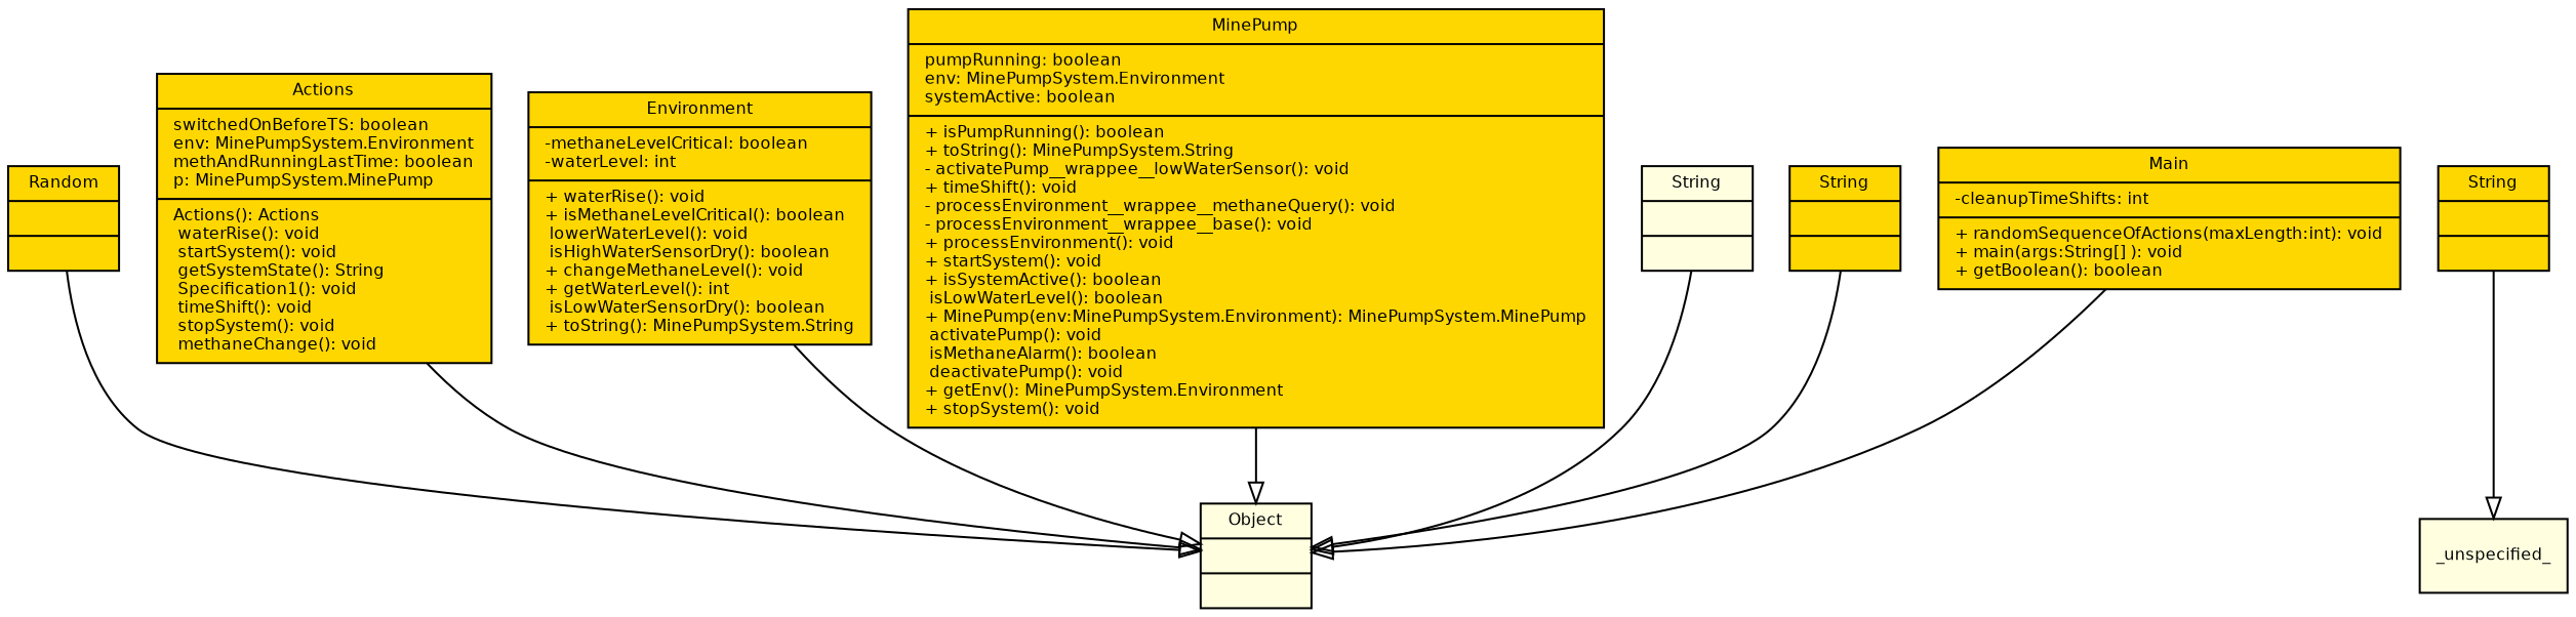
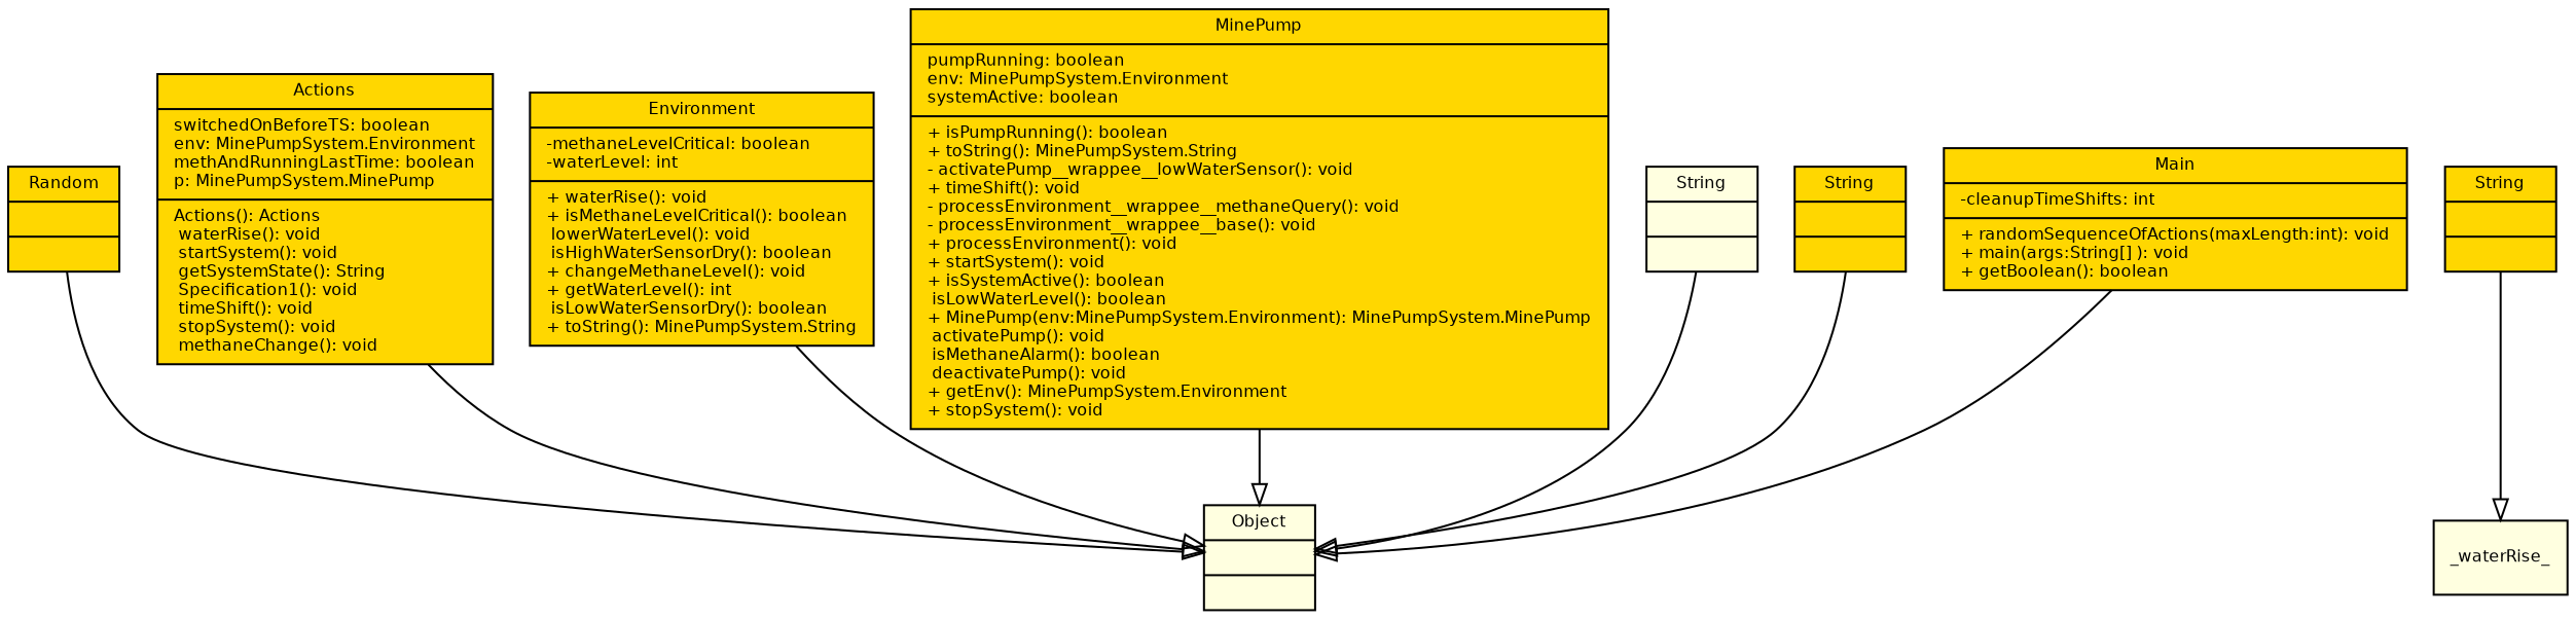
  digraph {
    fontname="Bitstream Vera Sans"
    fontsize=8
    node [fillcolor=gold fontname="Bitstream Vera Sans" fontsize=8 shape=record style=filled]
    edge [arrowhead=empty arrowtail=none fontname="Bitstream Vera Sans" fontsize=8 style=solid]
    n1 [label="{Random||}"]
    n2 [fillcolor=lightyellow label="{Object||}"]
    n3 [label="{Actions|switchedOnBeforeTS: boolean\lenv: MinePumpSystem.Environment\lmethAndRunningLastTime: boolean\lp: MinePumpSystem.MinePump\l| Actions(): Actions\l waterRise(): void\l startSystem(): void\l getSystemState(): String\l Specification1(): void\l timeShift(): void\l stopSystem(): void\l methaneChange(): void\l}"]
    n4 [label="{Environment|-methaneLevelCritical: boolean\l-waterLevel: int\l|+ waterRise(): void\l+ isMethaneLevelCritical(): boolean\l lowerWaterLevel(): void\l isHighWaterSensorDry(): boolean\l+ changeMethaneLevel(): void\l+ getWaterLevel(): int\l isLowWaterSensorDry(): boolean\l+ toString(): MinePumpSystem.String\l}"]
    n5 [label="{MinePump|pumpRunning: boolean\lenv: MinePumpSystem.Environment\lsystemActive: boolean\l|+ isPumpRunning(): boolean\l+ toString(): MinePumpSystem.String\l- activatePump__wrappee__lowWaterSensor(): void\l+ timeShift(): void\l- processEnvironment__wrappee__methaneQuery(): void\l- processEnvironment__wrappee__base(): void\l+ processEnvironment(): void\l+ startSystem(): void\l+ isSystemActive(): boolean\l isLowWaterLevel(): boolean\l+ MinePump(env:MinePumpSystem.Environment): MinePumpSystem.MinePump\l activatePump(): void\l isMethaneAlarm(): boolean\l deactivatePump(): void\l+ getEnv(): MinePumpSystem.Environment\l+ stopSystem(): void\l}"]
    n6 [label="{String||}"]
-   _unspecified_ [fillcolor=lightyellow]
+   _unspecified_ [fillcolor=lightyellow label=_waterRise_]
    n8 [fillcolor=lightyellow label="{String||}"]
    n9 [label="{String||}"]
    n10 [label="{Main|-cleanupTimeShifts: int\l|+ randomSequenceOfActions(maxLength:int): void\l+ main(args:String[] ): void\l+ getBoolean(): boolean\l}"]
    n1 -> n2
    n3 -> n2
    n4 -> n2
    n5 -> n2
    n6 -> _unspecified_
    n8 -> n2
    n9 -> n2
    n10 -> n2
  }
